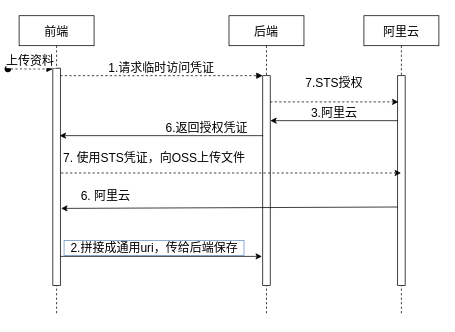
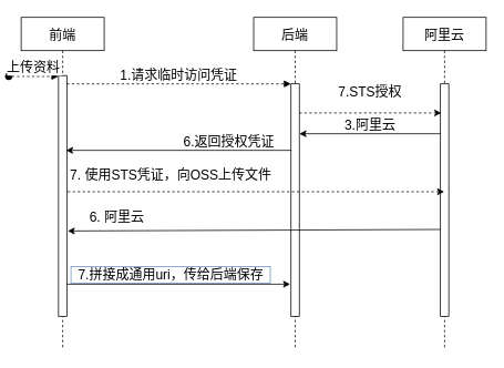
  <mxCell id="0" />
  <mxCell id="1" parent="0" />
  <mxCell id="2" value="前端" style="shape=umlLifeline;perimeter=lifelinePerimeter;container=1;collapsible=0;recursiveResize=0;rounded=0;shadow=0;strokeWidth=1;fontSize=16;" parent="1" vertex="1"><mxGeometry x="20" y="20" width="100" height="400" as="geometry" /></mxCell>
  <mxCell id="3" value="" style="points=[];perimeter=orthogonalPerimeter;rounded=0;shadow=0;strokeWidth=1;fontSize=16;" parent="2" vertex="1"><mxGeometry x="45" y="70" width="10" height="290" as="geometry" /></mxCell>
  <mxCell id="4" value="上传资料" style="verticalAlign=bottom;startArrow=oval;endArrow=block;startSize=8;shadow=0;strokeWidth=1;fontSize=16;dashed=1;" parent="2" edge="1"><mxGeometry relative="1" as="geometry"><mxPoint x="-15" y="71" as="sourcePoint" /><mxPoint x="45" y="71" as="targetPoint" /></mxGeometry></mxCell>
  <mxCell id="5" value="后端" style="shape=umlLifeline;perimeter=lifelinePerimeter;container=1;collapsible=0;recursiveResize=0;rounded=0;shadow=0;strokeWidth=1;fontSize=16;" parent="1" vertex="1"><mxGeometry x="300" y="20" width="100" height="400" as="geometry" /></mxCell>
  <mxCell id="6" value="" style="points=[];perimeter=orthogonalPerimeter;rounded=0;shadow=0;strokeWidth=1;fontSize=16;" parent="5" vertex="1"><mxGeometry x="45" y="80" width="10" height="280" as="geometry" /></mxCell>
  <mxCell id="7" value="1.请求临时访问凭证" style="verticalAlign=bottom;endArrow=block;entryX=0;entryY=0;shadow=0;strokeWidth=1;fontSize=16;dashed=1;" parent="1" source="3" target="6" edge="1"><mxGeometry relative="1" as="geometry"><mxPoint x="275" y="100" as="sourcePoint" /></mxGeometry></mxCell>
  <mxCell id="8" value="阿里云" style="shape=umlLifeline;perimeter=lifelinePerimeter;container=1;collapsible=0;recursiveResize=0;rounded=0;shadow=0;strokeWidth=1;fontSize=16;" vertex="1" parent="1"><mxGeometry x="480" y="20" width="100" height="400" as="geometry" /></mxCell>
  <mxCell id="9" value="" style="points=[];perimeter=orthogonalPerimeter;rounded=0;shadow=0;strokeWidth=1;fontSize=16;" vertex="1" parent="8"><mxGeometry x="45" y="80" width="10" height="280" as="geometry" /></mxCell>
  <mxCell id="10" value="" style="endArrow=classic;html=1;fontSize=16;exitX=1;exitY=0.125;exitDx=0;exitDy=0;exitPerimeter=0;entryX=0.1;entryY=0.125;entryDx=0;entryDy=0;entryPerimeter=0;dashed=1;" edge="1" parent="1" source="6" target="9"><mxGeometry width="50" height="50" relative="1" as="geometry"><mxPoint x="390" y="170" as="sourcePoint" /><mxPoint x="520" y="120" as="targetPoint" /></mxGeometry></mxCell>
  <mxCell id="11" value="7.STS授权" style="text;html=1;align=center;verticalAlign=middle;resizable=0;points=[];autosize=1;fontSize=16;" vertex="1" parent="1"><mxGeometry x="395" y="100" width="90" height="20" as="geometry" /></mxCell>
  <mxCell id="12" value="" style="endArrow=classic;html=1;fontSize=16;" edge="1" parent="1"><mxGeometry width="50" height="50" relative="1" as="geometry"><mxPoint x="525" y="160" as="sourcePoint" /><mxPoint x="355" y="160" as="targetPoint" /></mxGeometry></mxCell>
  <mxCell id="13" value="3.阿里云" style="text;html=1;align=center;verticalAlign=middle;resizable=0;points=[];autosize=1;fontSize=16;" vertex="1" parent="1"><mxGeometry x="380" y="140" width="120" height="20" as="geometry" /></mxCell>
  <mxCell id="14" value="" style="endArrow=classic;html=1;fontSize=16;" edge="1" parent="1"><mxGeometry width="50" height="50" relative="1" as="geometry"><mxPoint x="345.5" y="180" as="sourcePoint" /><mxPoint x="74" y="180" as="targetPoint" /></mxGeometry></mxCell>
  <mxCell id="15" value="6.返回授权凭证" style="text;html=1;align=center;verticalAlign=middle;resizable=0;points=[];autosize=1;fontSize=16;" vertex="1" parent="1"><mxGeometry x="210" y="160" width="120" height="20" as="geometry" /></mxCell>
  <mxCell id="16" value="" style="endArrow=classic;html=1;dashed=1;fontSize=16;exitX=1.1;exitY=0.689;exitDx=0;exitDy=0;exitPerimeter=0;" edge="1" parent="1"><mxGeometry width="50" height="50" relative="1" as="geometry"><mxPoint x="76" y="229.81" as="sourcePoint" /><mxPoint x="529.5" y="229.81" as="targetPoint" /></mxGeometry></mxCell>
  <mxCell id="17" value="7. 使用STS凭证，向OSS上传文件" style="text;html=1;align=center;verticalAlign=middle;resizable=0;points=[];autosize=1;fontSize=16;" vertex="1" parent="1"><mxGeometry x="70" y="200" width="260" height="20" as="geometry" /></mxCell>
  <mxCell id="18" value="" style="endArrow=classic;html=1;fontSize=16;exitX=0;exitY=0.84;exitDx=0;exitDy=0;exitPerimeter=0;entryX=1.1;entryY=0.852;entryDx=0;entryDy=0;entryPerimeter=0;" edge="1" parent="1"><mxGeometry width="50" height="50" relative="1" as="geometry"><mxPoint x="525" y="275.2" as="sourcePoint" /><mxPoint x="76" y="277.08" as="targetPoint" /></mxGeometry></mxCell>
  <mxCell id="19" value="6. 阿里云" style="text;html=1;align=center;verticalAlign=middle;resizable=0;points=[];autosize=1;fontSize=16;" vertex="1" parent="1"><mxGeometry x="70" y="250" width="130" height="20" as="geometry" /></mxCell>
  <mxCell id="20" value="" style="endArrow=classic;html=1;fontSize=16;entryX=-0.1;entryY=0.861;entryDx=0;entryDy=0;entryPerimeter=0;" edge="1" parent="1" source="3" target="6"><mxGeometry width="50" height="50" relative="1" as="geometry"><mxPoint x="80" y="350" as="sourcePoint" /><mxPoint x="290" y="310" as="targetPoint" /></mxGeometry></mxCell>
- <mxCell id="21" value="2.拼接成通用uri，传给后端保存" style="text;html=1;align=center;verticalAlign=middle;resizable=0;points=[];autosize=1;fontSize=16;strokeColor=#6c8ebf;" vertex="1" parent="1"><mxGeometry x="80" y="320" width="240" height="20" as="geometry" /></mxCell>
+ <mxCell id="21" value="7.拼接成通用uri，传给后端保存" style="text;html=1;align=center;verticalAlign=middle;resizable=0;points=[];autosize=1;fontSize=16;strokeColor=#6c8ebf;" vertex="1" parent="1"><mxGeometry x="80" y="320" width="240" height="20" as="geometry" /></mxCell>
